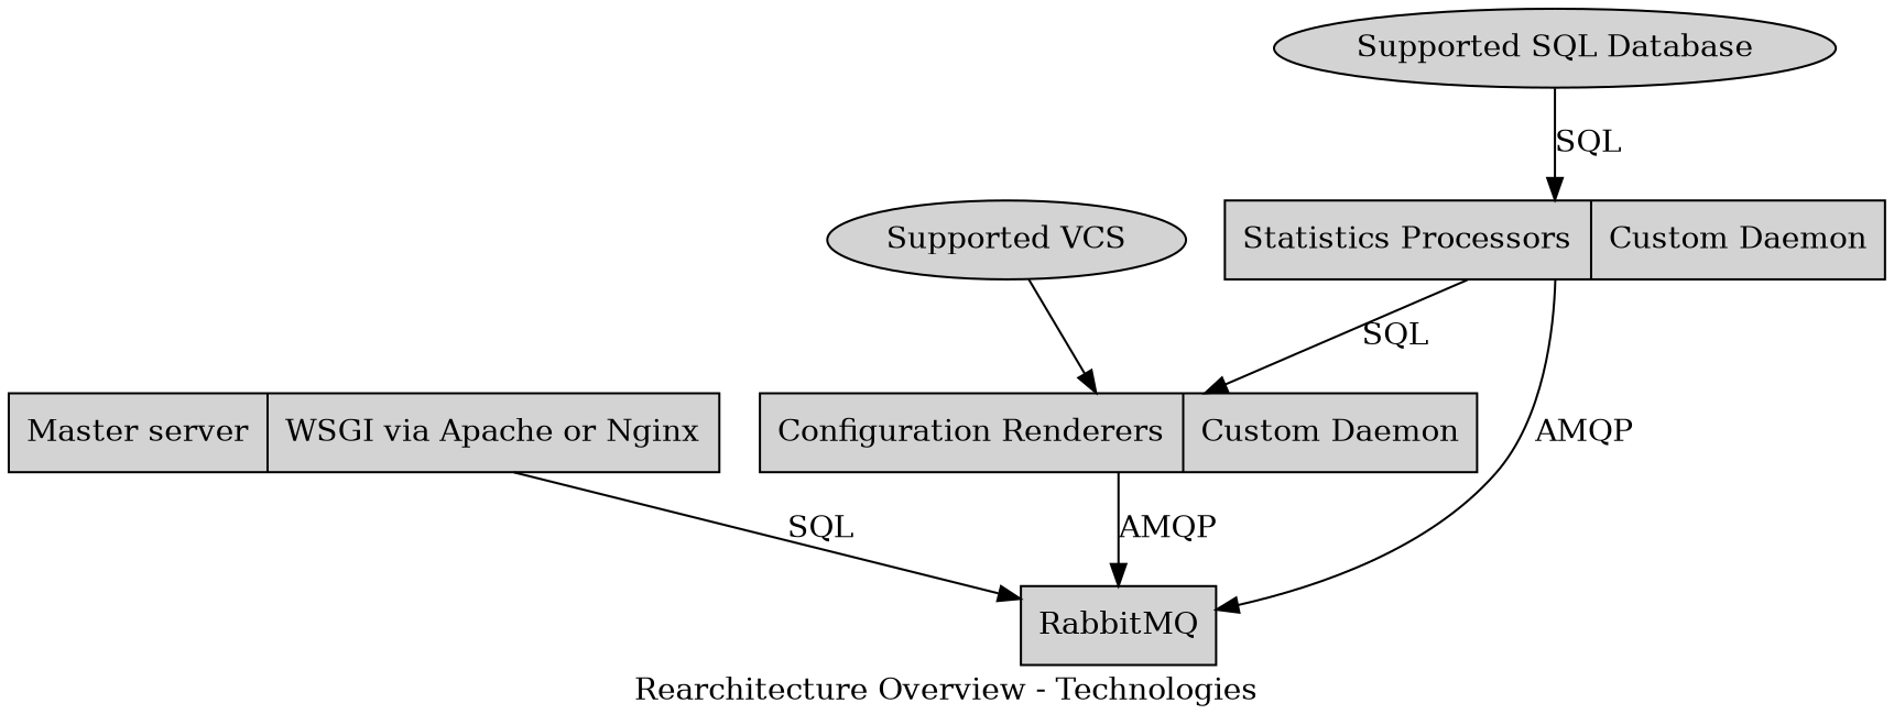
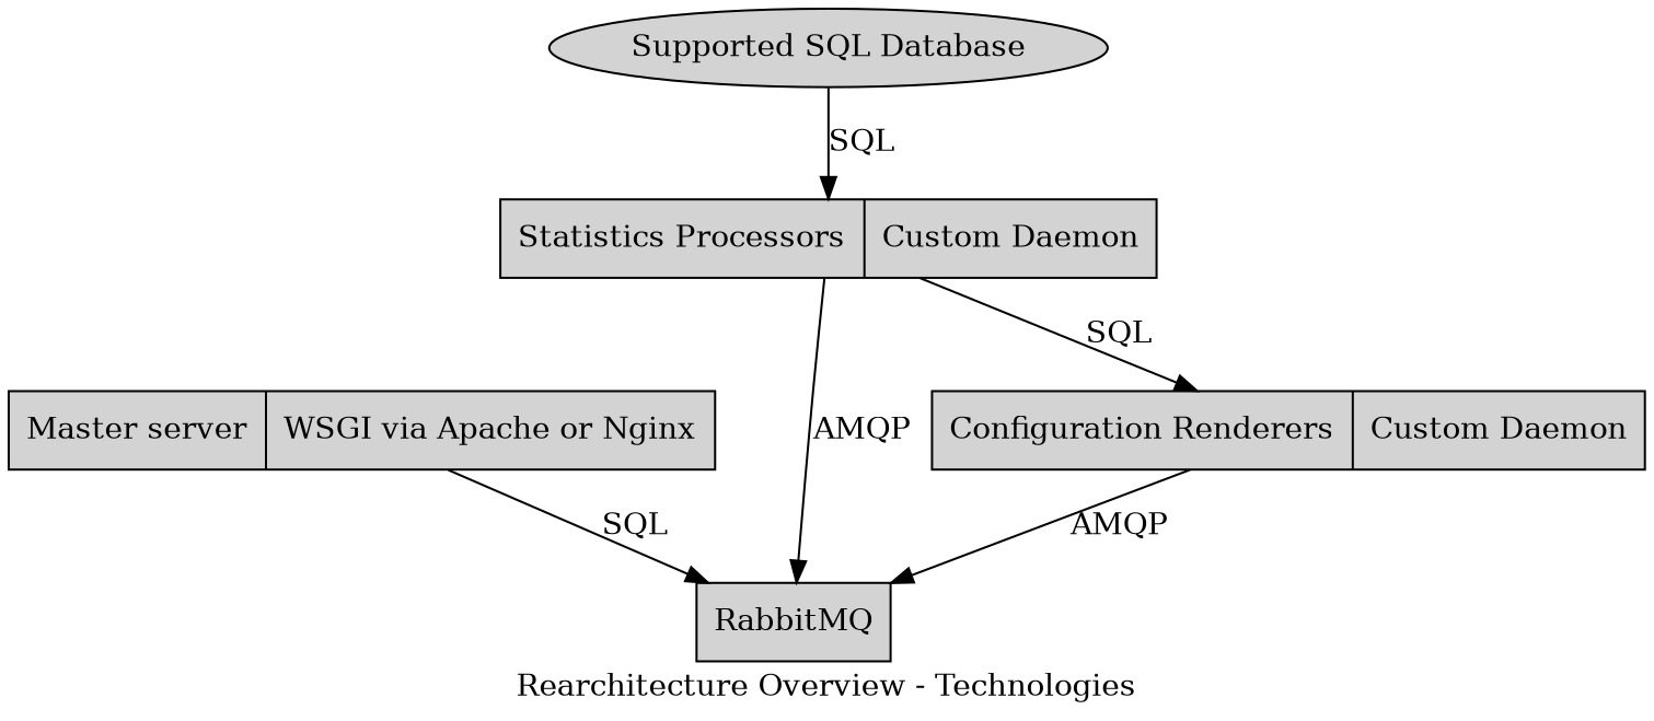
  digraph {
    compound=true
    label="Rearchitecture Overview - Technologies"
    node [shape=record style=filled]
    n1 [label="Master server | WSGI via Apache or Nginx"]
    n2 [label=RabbitMQ]
    n3 [label="Supported SQL Database" shape=""]
    n4 [label="Statistics Processors | Custom Daemon"]
    n5 [label="Configuration Renderers | Custom Daemon"]
-   n6 [label="Supported VCS" shape=""]
    n1 -> n2 [label=SQL]
    n3 -> n4 [label=SQL]
    n4 -> n2 [label=AMQP]
    n4 -> n5 [label=SQL]
    n5 -> n2 [label=AMQP]
-   n6 -> n5
  }
